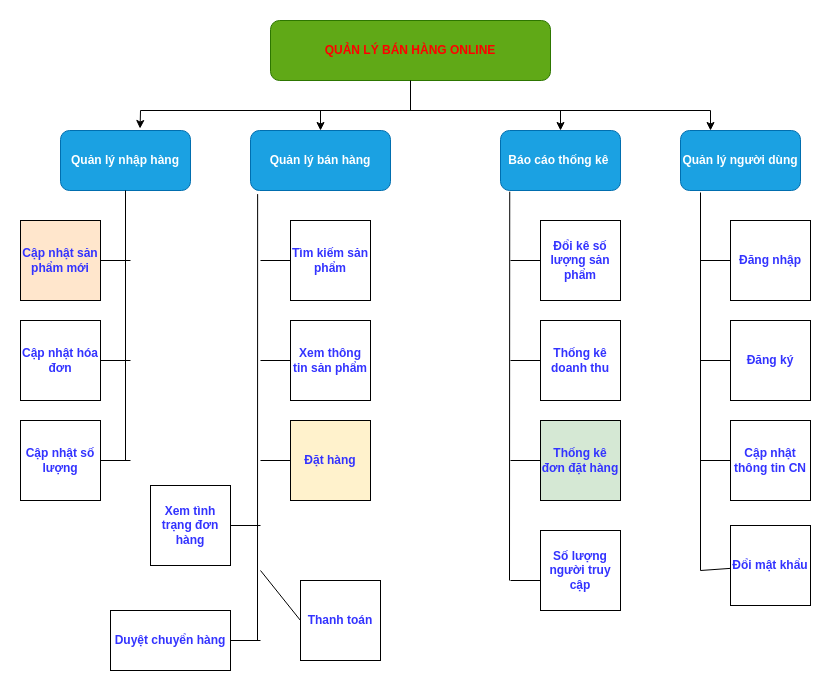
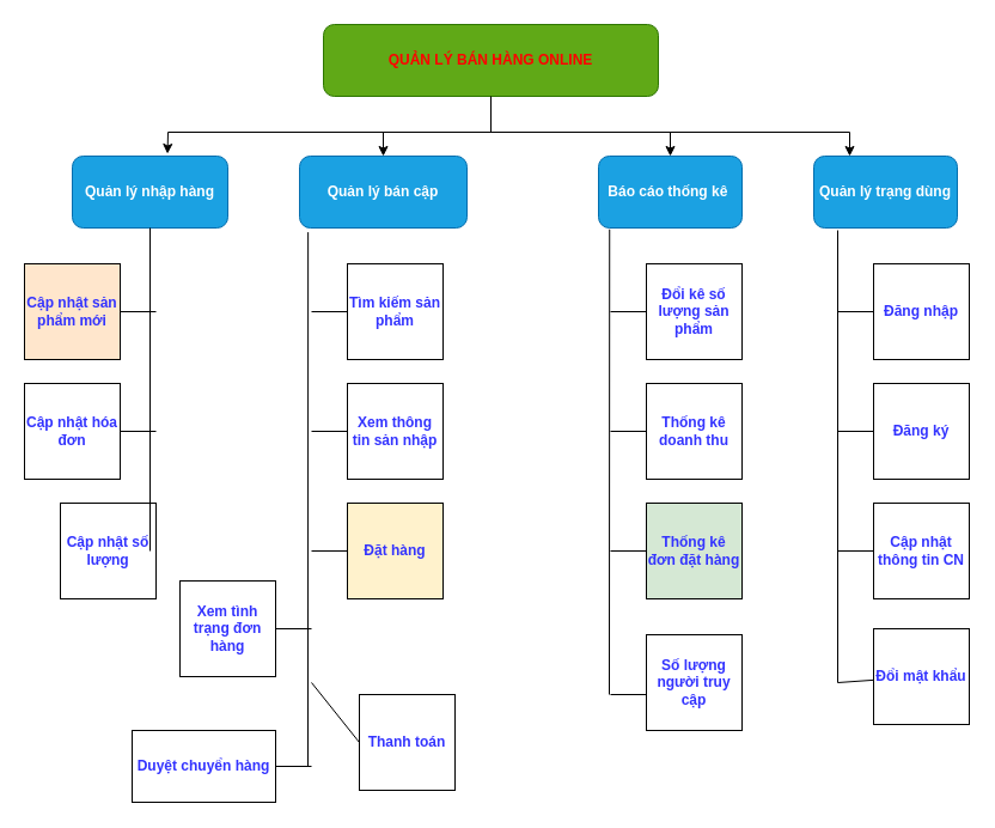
  <mxCell id="0" />
  <mxCell id="1" parent="0" />
  <mxCell id="2" value="&lt;b&gt;&lt;font color=&quot;#ff0000&quot;&gt;QUẢN LÝ BÁN HÀNG ONLINE&lt;/font&gt;&lt;/b&gt;" style="rounded=1;whiteSpace=wrap;html=1;fillColor=#60a917;strokeColor=#2D7600;fontColor=#ffffff;" vertex="1" parent="1"><mxGeometry x="270" y="20" width="280" height="60" as="geometry" /></mxCell>
  <mxCell id="3" value="&lt;b&gt;Quản lý nhập hàng&lt;/b&gt;" style="rounded=1;whiteSpace=wrap;html=1;fillColor=#1ba1e2;strokeColor=#006EAF;fontColor=#ffffff;" vertex="1" parent="1"><mxGeometry x="60" y="130" width="130" height="60" as="geometry" /></mxCell>
- <mxCell id="4" value="&lt;b&gt;Quản lý bán hàng&lt;/b&gt;" style="rounded=1;whiteSpace=wrap;html=1;fillColor=#1ba1e2;strokeColor=#006EAF;fontColor=#ffffff;" vertex="1" parent="1"><mxGeometry x="250" y="130" width="140" height="60" as="geometry" /></mxCell>
+ <mxCell id="4" value="&lt;b&gt;Quản lý bán cập&lt;/b&gt;" style="rounded=1;whiteSpace=wrap;html=1;fillColor=#1ba1e2;strokeColor=#006EAF;fontColor=#ffffff;" vertex="1" parent="1"><mxGeometry x="250" y="130" width="140" height="60" as="geometry" /></mxCell>
  <mxCell id="5" value="&lt;b&gt;Báo cáo thống kê&amp;nbsp;&lt;/b&gt;" style="rounded=1;whiteSpace=wrap;html=1;fillColor=#1ba1e2;strokeColor=#006EAF;fontColor=#ffffff;" vertex="1" parent="1"><mxGeometry x="500" y="130" width="120" height="60" as="geometry" /></mxCell>
- <mxCell id="6" value="&lt;b&gt;Quản lý người dùng&lt;/b&gt;" style="rounded=1;whiteSpace=wrap;html=1;fillColor=#1ba1e2;strokeColor=#006EAF;fontColor=#ffffff;" vertex="1" parent="1"><mxGeometry x="680" y="130" width="120" height="60" as="geometry" /></mxCell>
+ <mxCell id="6" value="&lt;b&gt;Quản lý trạng dùng&lt;/b&gt;" style="rounded=1;whiteSpace=wrap;html=1;fillColor=#1ba1e2;strokeColor=#006EAF;fontColor=#ffffff;" vertex="1" parent="1"><mxGeometry x="680" y="130" width="120" height="60" as="geometry" /></mxCell>
  <mxCell id="7" value="&lt;b&gt;&lt;font color=&quot;#3333ff&quot;&gt;Cập nhật sản phẩm mới&lt;/font&gt;&lt;/b&gt;" style="whiteSpace=wrap;html=1;aspect=fixed;fillColor=#ffe6cc;" vertex="1" parent="1"><mxGeometry y="220" width="80" height="80" as="geometry" x="20" /></mxCell>
  <mxCell id="8" value="&lt;b&gt;&lt;font color=&quot;#3333ff&quot;&gt;Cập nhật hóa đơn&lt;/font&gt;&lt;/b&gt;" style="whiteSpace=wrap;html=1;aspect=fixed;" vertex="1" parent="1"><mxGeometry y="320" width="80" height="80" as="geometry" x="20" /></mxCell>
  <mxCell id="9" value="&lt;b&gt;&lt;font color=&quot;#3333ff&quot;&gt;Tìm kiếm sản phẩm&lt;/font&gt;&lt;/b&gt;" style="whiteSpace=wrap;html=1;aspect=fixed;" vertex="1" parent="1"><mxGeometry x="290" y="220" width="80" height="80" as="geometry" /></mxCell>
- <mxCell id="10" value="&lt;font color=&quot;#3333ff&quot;&gt;&lt;b&gt;Cập nhật số lượng&lt;/b&gt;&lt;/font&gt;" style="whiteSpace=wrap;html=1;aspect=fixed;" vertex="1" parent="1"><mxGeometry y="420" width="80" height="80" as="geometry" x="20" /></mxCell>
- <mxCell id="11" value="&lt;b&gt;&lt;font color=&quot;#3333ff&quot;&gt;Xem thông tin sản phẩm&lt;/font&gt;&lt;/b&gt;" style="whiteSpace=wrap;html=1;aspect=fixed;" vertex="1" parent="1"><mxGeometry x="290" y="320" width="80" height="80" as="geometry" /></mxCell>
+ <mxCell id="10" value="&lt;font color=&quot;#3333ff&quot;&gt;&lt;b&gt;Cập nhật số lượng&lt;/b&gt;&lt;/font&gt;" style="whiteSpace=wrap;html=1;aspect=fixed;" vertex="1" parent="1"><mxGeometry x="50" y="420" width="80" height="80" as="geometry" /></mxCell>
+ <mxCell id="11" value="&lt;b&gt;&lt;font color=&quot;#3333ff&quot;&gt;Xem thông tin sản nhập&lt;/font&gt;&lt;/b&gt;" style="whiteSpace=wrap;html=1;aspect=fixed;" vertex="1" parent="1"><mxGeometry x="290" y="320" width="80" height="80" as="geometry" /></mxCell>
  <mxCell id="12" value="&lt;b&gt;&lt;font color=&quot;#3333ff&quot;&gt;Xem tình trạng đơn hàng&lt;/font&gt;&lt;/b&gt;" style="whiteSpace=wrap;html=1;aspect=fixed;" vertex="1" parent="1"><mxGeometry x="150" y="485" width="80" height="80" as="geometry" /></mxCell>
  <mxCell id="13" value="&lt;b&gt;&lt;font color=&quot;#3333ff&quot;&gt;Thanh toán&lt;/font&gt;&lt;/b&gt;" style="whiteSpace=wrap;html=1;aspect=fixed;" vertex="1" parent="1"><mxGeometry x="300" y="580" width="80" height="80" as="geometry" /></mxCell>
  <mxCell id="14" value="&lt;b&gt;&lt;font color=&quot;#3333ff&quot;&gt;Đặt hàng&lt;/font&gt;&lt;/b&gt;" style="whiteSpace=wrap;html=1;aspect=fixed;fillColor=#fff2cc;" vertex="1" parent="1"><mxGeometry x="290" y="420" width="80" height="80" as="geometry" /></mxCell>
  <mxCell id="15" value="&lt;b&gt;&lt;font color=&quot;#3333ff&quot;&gt;Duyệt chuyển hàng&lt;/font&gt;&lt;/b&gt;" style="rounded=0;whiteSpace=wrap;html=1;" vertex="1" parent="1"><mxGeometry x="110" y="610" width="120" height="60" as="geometry" /></mxCell>
  <mxCell id="16" value="" style="endArrow=none;html=1;entryX=0.5;entryY=1;entryDx=0;entryDy=0;" edge="1" parent="1" target="3"><mxGeometry width="50" height="50" relative="1" as="geometry"><mxPoint x="125" y="460" as="sourcePoint" /><mxPoint x="450" y="380" as="targetPoint" /></mxGeometry></mxCell>
  <mxCell id="17" value="" style="endArrow=none;html=1;entryX=1;entryY=0.5;entryDx=0;entryDy=0;" edge="1" parent="1" target="10"><mxGeometry width="50" height="50" relative="1" as="geometry"><mxPoint x="130" y="460" as="sourcePoint" /><mxPoint x="450" y="380" as="targetPoint" /></mxGeometry></mxCell>
  <mxCell id="18" value="" style="endArrow=none;html=1;exitX=1;exitY=0.5;exitDx=0;exitDy=0;" edge="1" parent="1" source="8"><mxGeometry width="50" height="50" relative="1" as="geometry"><mxPoint x="400" y="430" as="sourcePoint" /><mxPoint x="130" y="360" as="targetPoint" /></mxGeometry></mxCell>
  <mxCell id="19" value="" style="endArrow=none;html=1;exitX=1;exitY=0.5;exitDx=0;exitDy=0;" edge="1" parent="1" source="7"><mxGeometry width="50" height="50" relative="1" as="geometry"><mxPoint x="400" y="430" as="sourcePoint" /><mxPoint x="130" y="260" as="targetPoint" /></mxGeometry></mxCell>
  <mxCell id="20" value="" style="endArrow=none;html=1;entryX=0.051;entryY=1.06;entryDx=0;entryDy=0;entryPerimeter=0;" edge="1" parent="1" target="4"><mxGeometry width="50" height="50" relative="1" as="geometry"><mxPoint x="257" y="640" as="sourcePoint" /><mxPoint x="450" y="380" as="targetPoint" /></mxGeometry></mxCell>
  <mxCell id="21" value="" style="endArrow=none;html=1;entryX=0;entryY=0.5;entryDx=0;entryDy=0;" edge="1" parent="1" target="9"><mxGeometry width="50" height="50" relative="1" as="geometry"><mxPoint x="260" y="260" as="sourcePoint" /><mxPoint x="450" y="380" as="targetPoint" /></mxGeometry></mxCell>
  <mxCell id="22" value="" style="endArrow=none;html=1;entryX=0;entryY=0.5;entryDx=0;entryDy=0;" edge="1" parent="1" target="11"><mxGeometry width="50" height="50" relative="1" as="geometry"><mxPoint x="260" y="360" as="sourcePoint" /><mxPoint x="450" y="380" as="targetPoint" /></mxGeometry></mxCell>
  <mxCell id="23" value="" style="endArrow=none;html=1;entryX=0;entryY=0.5;entryDx=0;entryDy=0;" edge="1" parent="1" target="14"><mxGeometry width="50" height="50" relative="1" as="geometry"><mxPoint x="260" y="460" as="sourcePoint" /><mxPoint x="450" y="380" as="targetPoint" /></mxGeometry></mxCell>
  <mxCell id="24" value="" style="endArrow=none;html=1;exitX=1;exitY=0.5;exitDx=0;exitDy=0;" edge="1" parent="1" source="12"><mxGeometry width="50" height="50" relative="1" as="geometry"><mxPoint x="400" y="430" as="sourcePoint" /><mxPoint x="260" y="525" as="targetPoint" /></mxGeometry></mxCell>
  <mxCell id="25" value="" style="endArrow=none;html=1;entryX=0;entryY=0.5;entryDx=0;entryDy=0;" edge="1" parent="1" target="13"><mxGeometry width="50" height="50" relative="1" as="geometry"><mxPoint x="260" y="570" as="sourcePoint" /><mxPoint x="450" y="380" as="targetPoint" /></mxGeometry></mxCell>
  <mxCell id="26" value="" style="endArrow=none;html=1;entryX=1;entryY=0.5;entryDx=0;entryDy=0;" edge="1" parent="1" target="15"><mxGeometry width="50" height="50" relative="1" as="geometry"><mxPoint x="260" y="640" as="sourcePoint" /><mxPoint x="450" y="380" as="targetPoint" /></mxGeometry></mxCell>
  <mxCell id="27" value="&lt;b&gt;&lt;font color=&quot;#3333ff&quot;&gt;Đổi mật khẩu&lt;/font&gt;&lt;/b&gt;" style="whiteSpace=wrap;html=1;aspect=fixed;" vertex="1" parent="1"><mxGeometry x="730" y="525" width="80" height="80" as="geometry" /></mxCell>
  <mxCell id="28" value="&lt;b&gt;&lt;font color=&quot;#3333ff&quot;&gt;Cập nhật thông tin CN&lt;/font&gt;&lt;/b&gt;" style="whiteSpace=wrap;html=1;aspect=fixed;" vertex="1" parent="1"><mxGeometry x="730" y="420" width="80" height="80" as="geometry" /></mxCell>
  <mxCell id="29" value="&lt;b&gt;&lt;font color=&quot;#3333ff&quot;&gt;Đăng ký&lt;/font&gt;&lt;/b&gt;" style="whiteSpace=wrap;html=1;aspect=fixed;" vertex="1" parent="1"><mxGeometry x="730" y="320" width="80" height="80" as="geometry" /></mxCell>
  <mxCell id="30" value="&lt;b&gt;&lt;font color=&quot;#3333ff&quot;&gt;Đăng nhập&lt;/font&gt;&lt;/b&gt;" style="whiteSpace=wrap;html=1;aspect=fixed;" vertex="1" parent="1"><mxGeometry x="730" y="220" width="80" height="80" as="geometry" /></mxCell>
  <mxCell id="31" value="&lt;font color=&quot;#3333ff&quot;&gt;&lt;b&gt;Số lượng người truy cập&lt;/b&gt;&lt;/font&gt;" style="whiteSpace=wrap;html=1;aspect=fixed;" vertex="1" parent="1"><mxGeometry x="540" y="530" width="80" height="80" as="geometry" /></mxCell>
  <mxCell id="32" value="&lt;b&gt;&lt;font color=&quot;#3333ff&quot;&gt;Thống kê đơn đặt hàng&lt;/font&gt;&lt;/b&gt;" style="whiteSpace=wrap;html=1;aspect=fixed;fillColor=#d5e8d4;" vertex="1" parent="1"><mxGeometry x="540" y="420" width="80" height="80" as="geometry" /></mxCell>
  <mxCell id="33" value="&lt;b&gt;&lt;font color=&quot;#3333ff&quot;&gt;Thống kê doanh thu&lt;/font&gt;&lt;/b&gt;" style="whiteSpace=wrap;html=1;aspect=fixed;" vertex="1" parent="1"><mxGeometry x="540" y="320" width="80" height="80" as="geometry" /></mxCell>
  <mxCell id="34" value="&lt;b&gt;&lt;font color=&quot;#3333ff&quot;&gt;Đổi kê số lượng sản phẩm&lt;/font&gt;&lt;/b&gt;" style="whiteSpace=wrap;html=1;aspect=fixed;" vertex="1" parent="1"><mxGeometry x="540" y="220" width="80" height="80" as="geometry" /></mxCell>
  <mxCell id="35" value="" style="endArrow=none;html=1;entryX=0.077;entryY=1.02;entryDx=0;entryDy=0;entryPerimeter=0;" edge="1" parent="1" target="5"><mxGeometry width="50" height="50" relative="1" as="geometry"><mxPoint x="509" y="580" as="sourcePoint" /><mxPoint x="450" y="330" as="targetPoint" /></mxGeometry></mxCell>
  <mxCell id="36" value="" style="endArrow=none;html=1;" edge="1" parent="1"><mxGeometry width="50" height="50" relative="1" as="geometry"><mxPoint x="700" y="570" as="sourcePoint" /><mxPoint x="700" y="192" as="targetPoint" /></mxGeometry></mxCell>
  <mxCell id="37" value="" style="endArrow=none;html=1;exitX=0;exitY=0.5;exitDx=0;exitDy=0;" edge="1" parent="1" source="34"><mxGeometry width="50" height="50" relative="1" as="geometry"><mxPoint x="400" y="380" as="sourcePoint" /><mxPoint x="510" y="260" as="targetPoint" /></mxGeometry></mxCell>
  <mxCell id="38" value="" style="endArrow=none;html=1;entryX=0;entryY=0.5;entryDx=0;entryDy=0;" edge="1" parent="1" target="33"><mxGeometry width="50" height="50" relative="1" as="geometry"><mxPoint x="510" y="360" as="sourcePoint" /><mxPoint x="450" y="330" as="targetPoint" /></mxGeometry></mxCell>
  <mxCell id="39" value="" style="endArrow=none;html=1;" edge="1" parent="1" source="32"><mxGeometry width="50" height="50" relative="1" as="geometry"><mxPoint x="400" y="680" as="sourcePoint" /><mxPoint x="510" y="460" as="targetPoint" /></mxGeometry></mxCell>
  <mxCell id="40" value="" style="endArrow=none;html=1;" edge="1" parent="1" target="28"><mxGeometry width="50" height="50" relative="1" as="geometry"><mxPoint x="700" y="460" as="sourcePoint" /><mxPoint x="450" y="630" as="targetPoint" /></mxGeometry></mxCell>
  <mxCell id="41" value="" style="endArrow=none;html=1;" edge="1" parent="1" source="27"><mxGeometry width="50" height="50" relative="1" as="geometry"><mxPoint x="400" y="680" as="sourcePoint" /><mxPoint x="700" y="570" as="targetPoint" /></mxGeometry></mxCell>
  <mxCell id="42" value="" style="endArrow=none;html=1;" edge="1" parent="1"><mxGeometry width="50" height="50" relative="1" as="geometry"><mxPoint x="540" y="580" as="sourcePoint" /><mxPoint x="510" y="580" as="targetPoint" /></mxGeometry></mxCell>
  <mxCell id="43" value="" style="endArrow=none;html=1;" edge="1" parent="1" target="29"><mxGeometry width="50" height="50" relative="1" as="geometry"><mxPoint x="700" y="360" as="sourcePoint" /><mxPoint x="450" y="130" as="targetPoint" /></mxGeometry></mxCell>
  <mxCell id="44" value="" style="endArrow=none;html=1;exitX=0;exitY=0.5;exitDx=0;exitDy=0;" edge="1" parent="1" source="30"><mxGeometry width="50" height="50" relative="1" as="geometry"><mxPoint x="400" y="180" as="sourcePoint" /><mxPoint x="700" y="260" as="targetPoint" /></mxGeometry></mxCell>
  <mxCell id="45" value="" style="endArrow=none;html=1;entryX=0.5;entryY=1;entryDx=0;entryDy=0;" edge="1" parent="1" target="2"><mxGeometry width="50" height="50" relative="1" as="geometry"><mxPoint x="410" y="110" as="sourcePoint" /><mxPoint x="450" y="230" as="targetPoint" /></mxGeometry></mxCell>
  <mxCell id="46" value="" style="endArrow=none;html=1;" edge="1" parent="1"><mxGeometry width="50" height="50" relative="1" as="geometry"><mxPoint x="140" y="110" as="sourcePoint" /><mxPoint x="710" y="110" as="targetPoint" /></mxGeometry></mxCell>
  <mxCell id="47" value="" style="endArrow=classic;html=1;" edge="1" parent="1"><mxGeometry width="50" height="50" relative="1" as="geometry"><mxPoint x="710" y="110" as="sourcePoint" /><mxPoint x="710" y="130" as="targetPoint" /></mxGeometry></mxCell>
  <mxCell id="48" value="" style="endArrow=classic;html=1;" edge="1" parent="1"><mxGeometry width="50" height="50" relative="1" as="geometry"><mxPoint x="320" y="110" as="sourcePoint" /><mxPoint x="320" y="130" as="targetPoint" /></mxGeometry></mxCell>
  <mxCell id="49" value="" style="endArrow=classic;html=1;entryX=0.612;entryY=-0.033;entryDx=0;entryDy=0;entryPerimeter=0;" edge="1" parent="1" target="3"><mxGeometry width="50" height="50" relative="1" as="geometry"><mxPoint x="140" y="110" as="sourcePoint" /><mxPoint x="450" y="230" as="targetPoint" /></mxGeometry></mxCell>
  <mxCell id="50" value="" style="endArrow=classic;html=1;entryX=0.5;entryY=0;entryDx=0;entryDy=0;" edge="1" parent="1" target="5"><mxGeometry width="50" height="50" relative="1" as="geometry"><mxPoint x="560" y="110" as="sourcePoint" /><mxPoint x="450" y="230" as="targetPoint" /></mxGeometry></mxCell>
